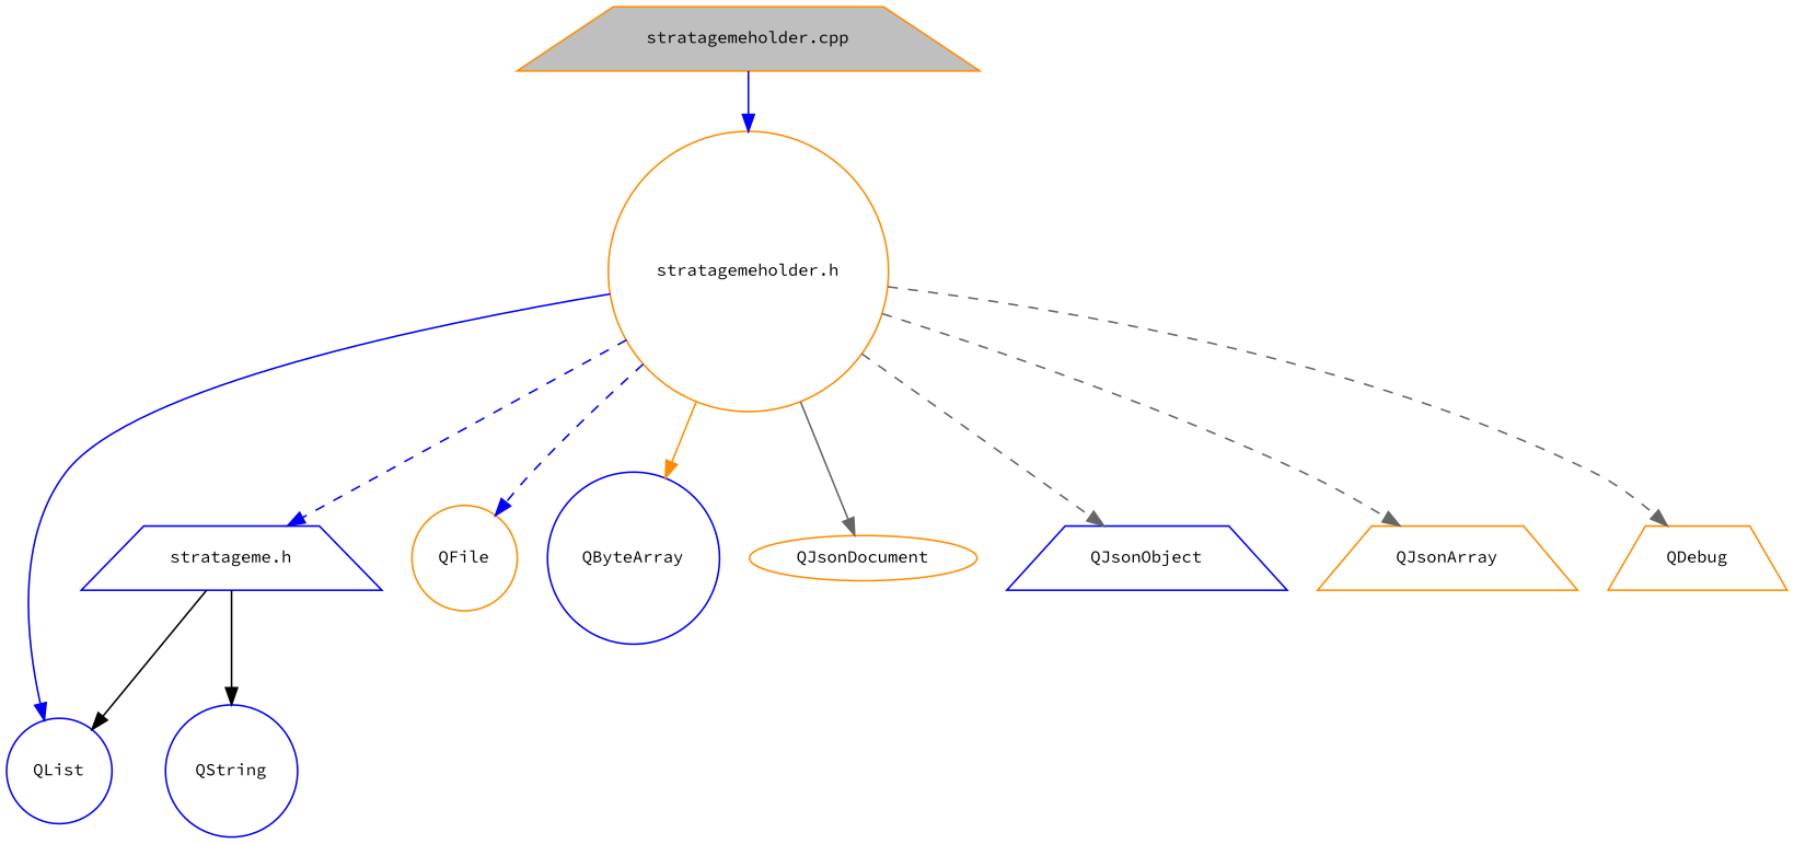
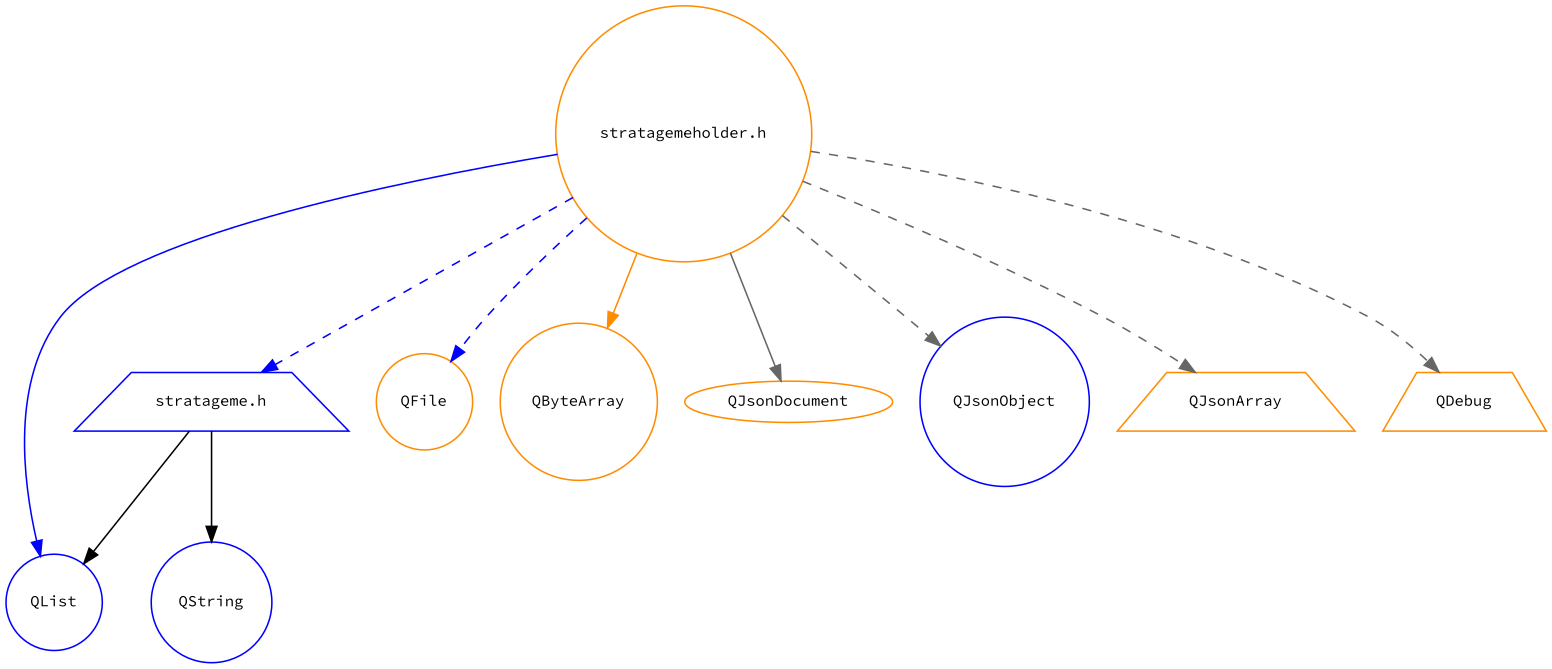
  digraph {
    fontname="Source Code Pro"
    node [color=darkorange fillcolor=white fontname="Source Code Pro" fontsize=10 shape=circle style=filled]
    edge [color=blue fontname="Source Code Pro" fontsize=10 labelfontname=Helvetica labelfontsize=10 style=solid]
-   n1 [fillcolor=grey75 fontcolor=black height=0.2 label="stratagemeholder.cpp" shape=trapezium width=0.4]
    n2 [height=0.2 label="stratagemeholder.h" width=0.4]
    n3 [color=blue height=0.2 label="stratageme.h" shape=trapezium width=0.4]
    n4 [color=blue height=0.2 label=QList width=0.4]
    n5 [height=0.2 label=QFile width=0.4]
-   n6 [color=blue height=0.2 label=QByteArray width=0.4]
+   n6 [height=0.2 label=QByteArray width=0.4]
    n7 [height=0.2 label=QJsonDocument shape=ellipse width=0.4]
-   n8 [color=blue height=0.2 label=QJsonObject shape=trapezium width=0.4]
+   n8 [color=blue height=0.2 label=QJsonObject width=0.4]
    n9 [height=0.2 label=QJsonArray shape=trapezium width=0.4]
    n10 [height=0.2 label=QDebug shape=trapezium width=0.4]
    n11 [color=blue height=0.2 label=QString width=0.4]
-   n1 -> n2
    n2 -> n3 [style=dashed]
    n2 -> n4
    n2 -> n5 [style=dashed]
    n2 -> n6 [color=darkorange]
    n2 -> n7 [color=gray40]
    n2 -> n8 [color=gray40 style=dashed]
    n2 -> n9 [color=gray40 style=dashed]
    n2 -> n10 [color=gray40 style=dashed]
    n3 -> n4 [color=black]
    n3 -> n11 [color=black]
  }
